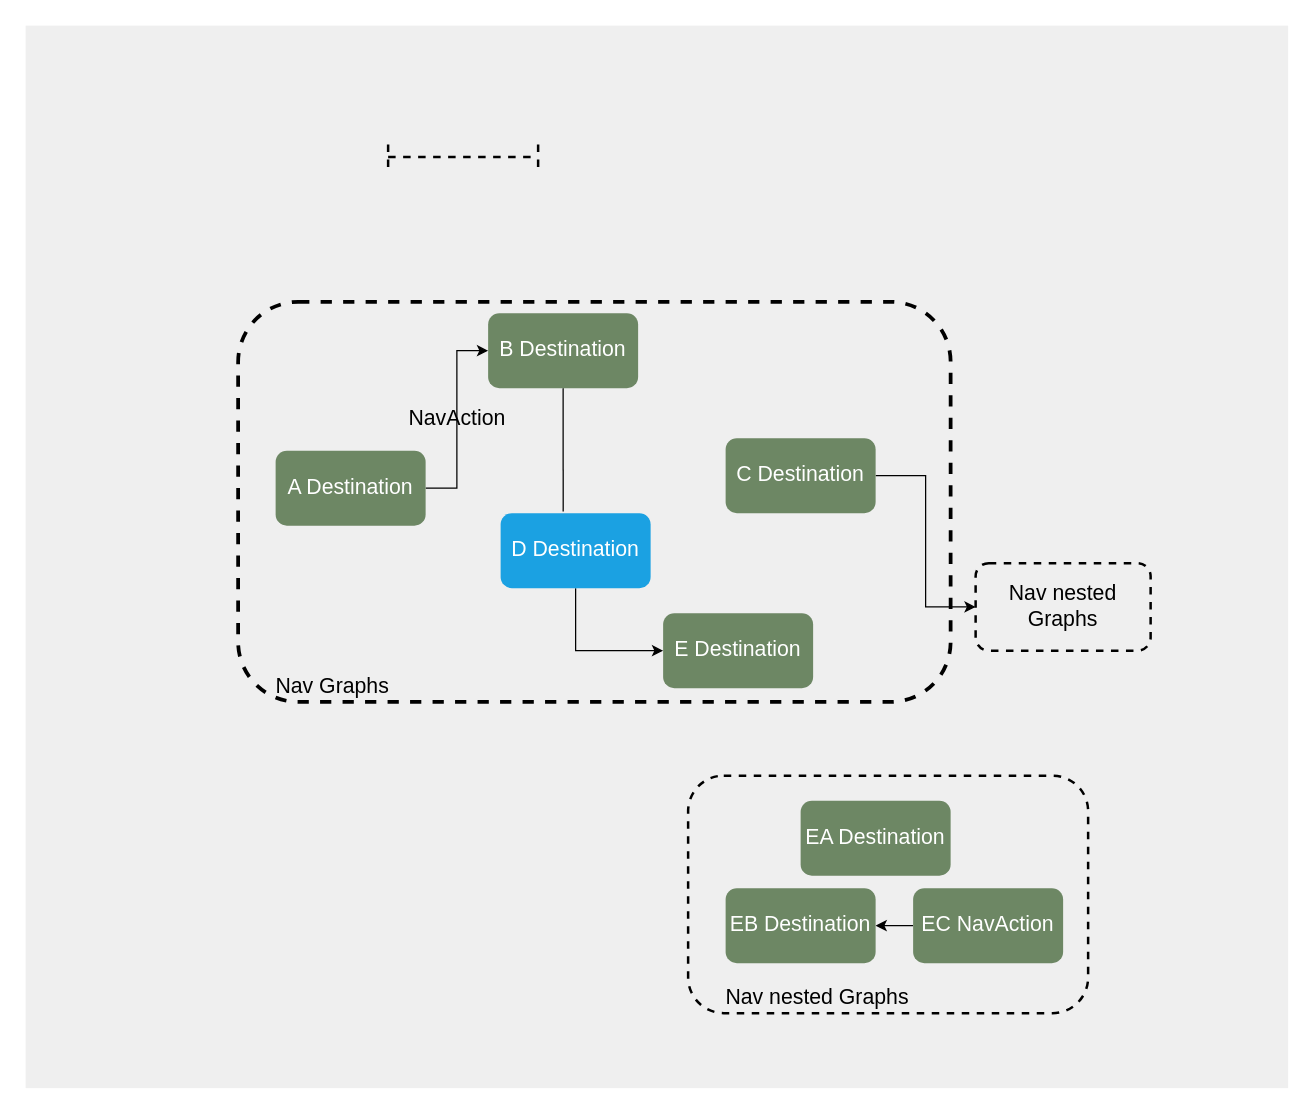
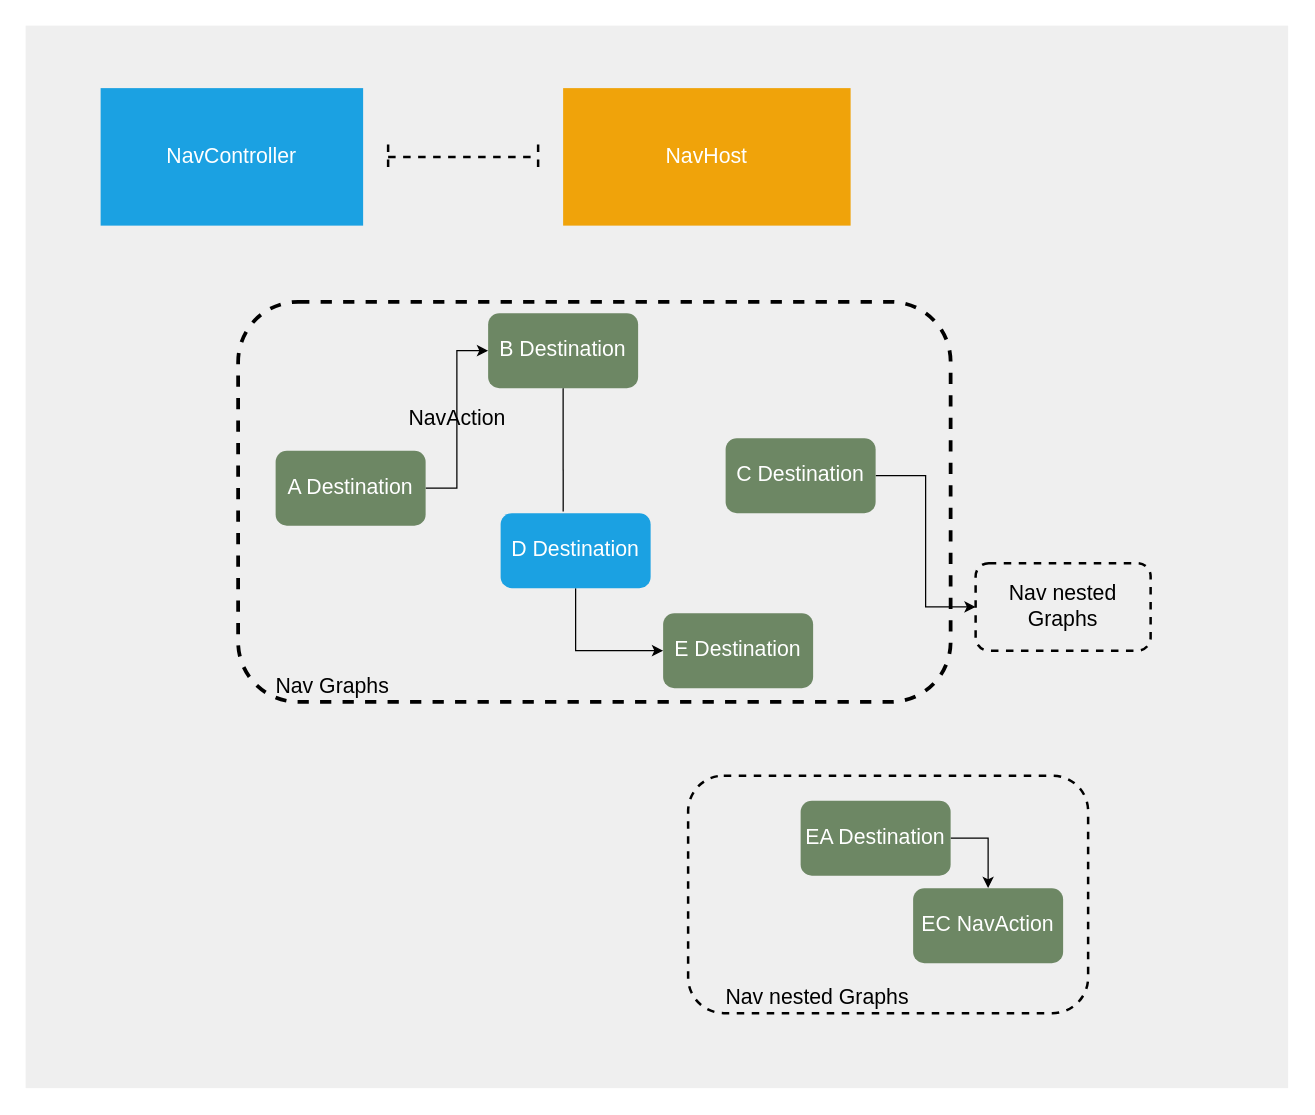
  <mxCell id="0" />
  <mxCell id="1" parent="0" />
  <mxCell id="2" value="" style="rounded=0;whiteSpace=wrap;html=1;fontSize=17;strokeColor=none;fillColor=#EFEFEF;" parent="1" vertex="1"><mxGeometry x="20" y="20" width="1010" height="850" as="geometry" /></mxCell>
  <mxCell id="3" value="&lt;font color=&quot;#000000&quot;&gt;&amp;nbsp; &amp;nbsp; &amp;nbsp; Nav Graphs&lt;/font&gt;" style="rounded=1;whiteSpace=wrap;html=1;fontSize=17;fillColor=none;strokeColor=#000000;dashed=1;verticalAlign=bottom;align=left;strokeWidth=3;" parent="1" vertex="1"><mxGeometry x="190" y="241" width="570" height="320" as="geometry" /></mxCell>
+ <mxCell id="4" value="NavController" style="rounded=0;whiteSpace=wrap;html=1;fillColor=#1ba1e2;fontColor=#ffffff;fontSize=17;strokeColor=none;" parent="1" vertex="1"><mxGeometry x="80" y="70" width="210" height="110" as="geometry" /></mxCell>
+ <mxCell id="5" value="NavHost" style="rounded=0;whiteSpace=wrap;html=1;fontSize=17;fillColor=#f0a30a;fontColor=#ffffff;strokeColor=none;" parent="1" vertex="1"><mxGeometry x="450" y="70" width="230" height="110" as="geometry" /></mxCell>
  <mxCell id="6" style="edgeStyle=orthogonalEdgeStyle;rounded=0;orthogonalLoop=1;jettySize=auto;html=1;exitX=1;exitY=0.5;exitDx=0;exitDy=0;entryX=0;entryY=0.5;entryDx=0;entryDy=0;strokeColor=#000000;fontSize=17;" parent="1" source="7" target="21" edge="1"><mxGeometry relative="1" as="geometry" /></mxCell>
  <mxCell id="7" value="C Destination" style="rounded=1;whiteSpace=wrap;html=1;fontSize=17;fillColor=#6d8764;fontColor=#ffffff;strokeColor=none;" parent="1" vertex="1"><mxGeometry x="580" y="350" width="120" height="60" as="geometry" /></mxCell>
  <mxCell id="8" value="NavAction" style="edgeStyle=orthogonalEdgeStyle;rounded=0;orthogonalLoop=1;jettySize=auto;html=1;exitX=1;exitY=0.5;exitDx=0;exitDy=0;entryX=0;entryY=0.5;entryDx=0;entryDy=0;fontSize=17;strokeColor=#000000;labelBackgroundColor=none;fontColor=#000000;" parent="1" source="9" target="11" edge="1"><mxGeometry relative="1" as="geometry" /></mxCell>
  <mxCell id="9" value="A Destination" style="rounded=1;whiteSpace=wrap;html=1;fontSize=17;fillColor=#6d8764;fontColor=#ffffff;strokeColor=none;" parent="1" vertex="1"><mxGeometry x="220" y="360" width="120" height="60" as="geometry" /></mxCell>
  <mxCell id="10" style="edgeStyle=orthogonalEdgeStyle;rounded=0;orthogonalLoop=1;jettySize=auto;html=1;exitX=0.5;exitY=1;exitDx=0;exitDy=0;entryX=0.417;entryY=-0.023;entryDx=0;entryDy=0;entryPerimeter=0;strokeColor=#000000;fontSize=17;endArrow=none;" parent="1" source="11" target="13" edge="1"><mxGeometry relative="1" as="geometry" /></mxCell>
  <mxCell id="11" value="B Destination" style="rounded=1;whiteSpace=wrap;html=1;fontSize=17;fillColor=#6d8764;fontColor=#ffffff;strokeColor=none;" parent="1" vertex="1"><mxGeometry x="390" y="250" width="120" height="60" as="geometry" /></mxCell>
  <mxCell id="12" style="edgeStyle=orthogonalEdgeStyle;rounded=0;orthogonalLoop=1;jettySize=auto;html=1;exitX=0.5;exitY=1;exitDx=0;exitDy=0;entryX=0;entryY=0.5;entryDx=0;entryDy=0;strokeColor=#000000;fontSize=17;" parent="1" source="13" target="14" edge="1"><mxGeometry relative="1" as="geometry" /></mxCell>
  <mxCell id="13" value="D Destination" style="rounded=1;whiteSpace=wrap;html=1;fillColor=#1ba1e2;fontSize=17;fontColor=#ffffff;strokeColor=none;" parent="1" vertex="1"><mxGeometry x="400" y="410" width="120" height="60" as="geometry" /></mxCell>
  <mxCell id="14" value="E Destination" style="rounded=1;whiteSpace=wrap;html=1;fillColor=#6d8764;fontSize=17;fontColor=#ffffff;strokeColor=none;" parent="1" vertex="1"><mxGeometry x="530" y="490" width="120" height="60" as="geometry" /></mxCell>
  <mxCell id="15" value="&lt;font color=&quot;#000000&quot;&gt;&amp;nbsp; &amp;nbsp; &amp;nbsp; Nav nested Graphs&lt;/font&gt;" style="rounded=1;whiteSpace=wrap;html=1;fontSize=17;fillColor=none;strokeColor=#000000;dashed=1;verticalAlign=bottom;align=left;strokeWidth=2;" parent="1" vertex="1"><mxGeometry x="550" y="620" width="320" height="190" as="geometry" /></mxCell>
+ <mxCell id="16" style="edgeStyle=orthogonalEdgeStyle;rounded=0;orthogonalLoop=1;jettySize=auto;html=1;exitX=1;exitY=0.5;exitDx=0;exitDy=0;entryX=0.5;entryY=0;entryDx=0;entryDy=0;strokeColor=#000000;fontSize=17;" parent="1" source="17" target="20" edge="1"><mxGeometry relative="1" as="geometry" /></mxCell>
  <mxCell id="17" value="EA Destination" style="rounded=1;whiteSpace=wrap;html=1;fontSize=17;fillColor=#6d8764;fontColor=#ffffff;strokeColor=none;" parent="1" vertex="1"><mxGeometry x="640" y="640" width="120" height="60" as="geometry" /></mxCell>
- <mxCell id="18" value="EB Destination" style="rounded=1;whiteSpace=wrap;html=1;fontSize=17;fillColor=#6d8764;fontColor=#ffffff;strokeColor=none;" parent="1" vertex="1"><mxGeometry x="580" y="710" width="120" height="60" as="geometry" /></mxCell>
- <mxCell id="19" style="edgeStyle=orthogonalEdgeStyle;rounded=0;orthogonalLoop=1;jettySize=auto;html=1;exitX=0;exitY=0.5;exitDx=0;exitDy=0;entryX=1;entryY=0.5;entryDx=0;entryDy=0;strokeColor=#000000;fontSize=17;" parent="1" source="20" target="18" edge="1"><mxGeometry relative="1" as="geometry" /></mxCell>
  <mxCell id="20" value="EC NavAction" style="rounded=1;whiteSpace=wrap;html=1;fontSize=17;fillColor=#6d8764;fontColor=#ffffff;strokeColor=none;" parent="1" vertex="1"><mxGeometry x="730" y="710" width="120" height="60" as="geometry" /></mxCell>
  <mxCell id="21" value="&lt;font color=&quot;#000000&quot;&gt;Nav nested Graphs&lt;/font&gt;" style="rounded=1;whiteSpace=wrap;html=1;fontSize=17;fillColor=none;strokeColor=#000000;dashed=1;verticalAlign=middle;align=center;strokeWidth=2;" parent="1" vertex="1"><mxGeometry x="780" y="450" width="140" height="70" as="geometry" /></mxCell>
  <mxCell id="22" value="" style="shape=crossbar;whiteSpace=wrap;html=1;rounded=1;dashed=1;strokeColor=#000000;strokeWidth=2;fillColor=none;fontSize=17;fontColor=#000000;align=left;" parent="1" vertex="1"><mxGeometry x="310" y="115" width="120" height="20" as="geometry" /></mxCell>
